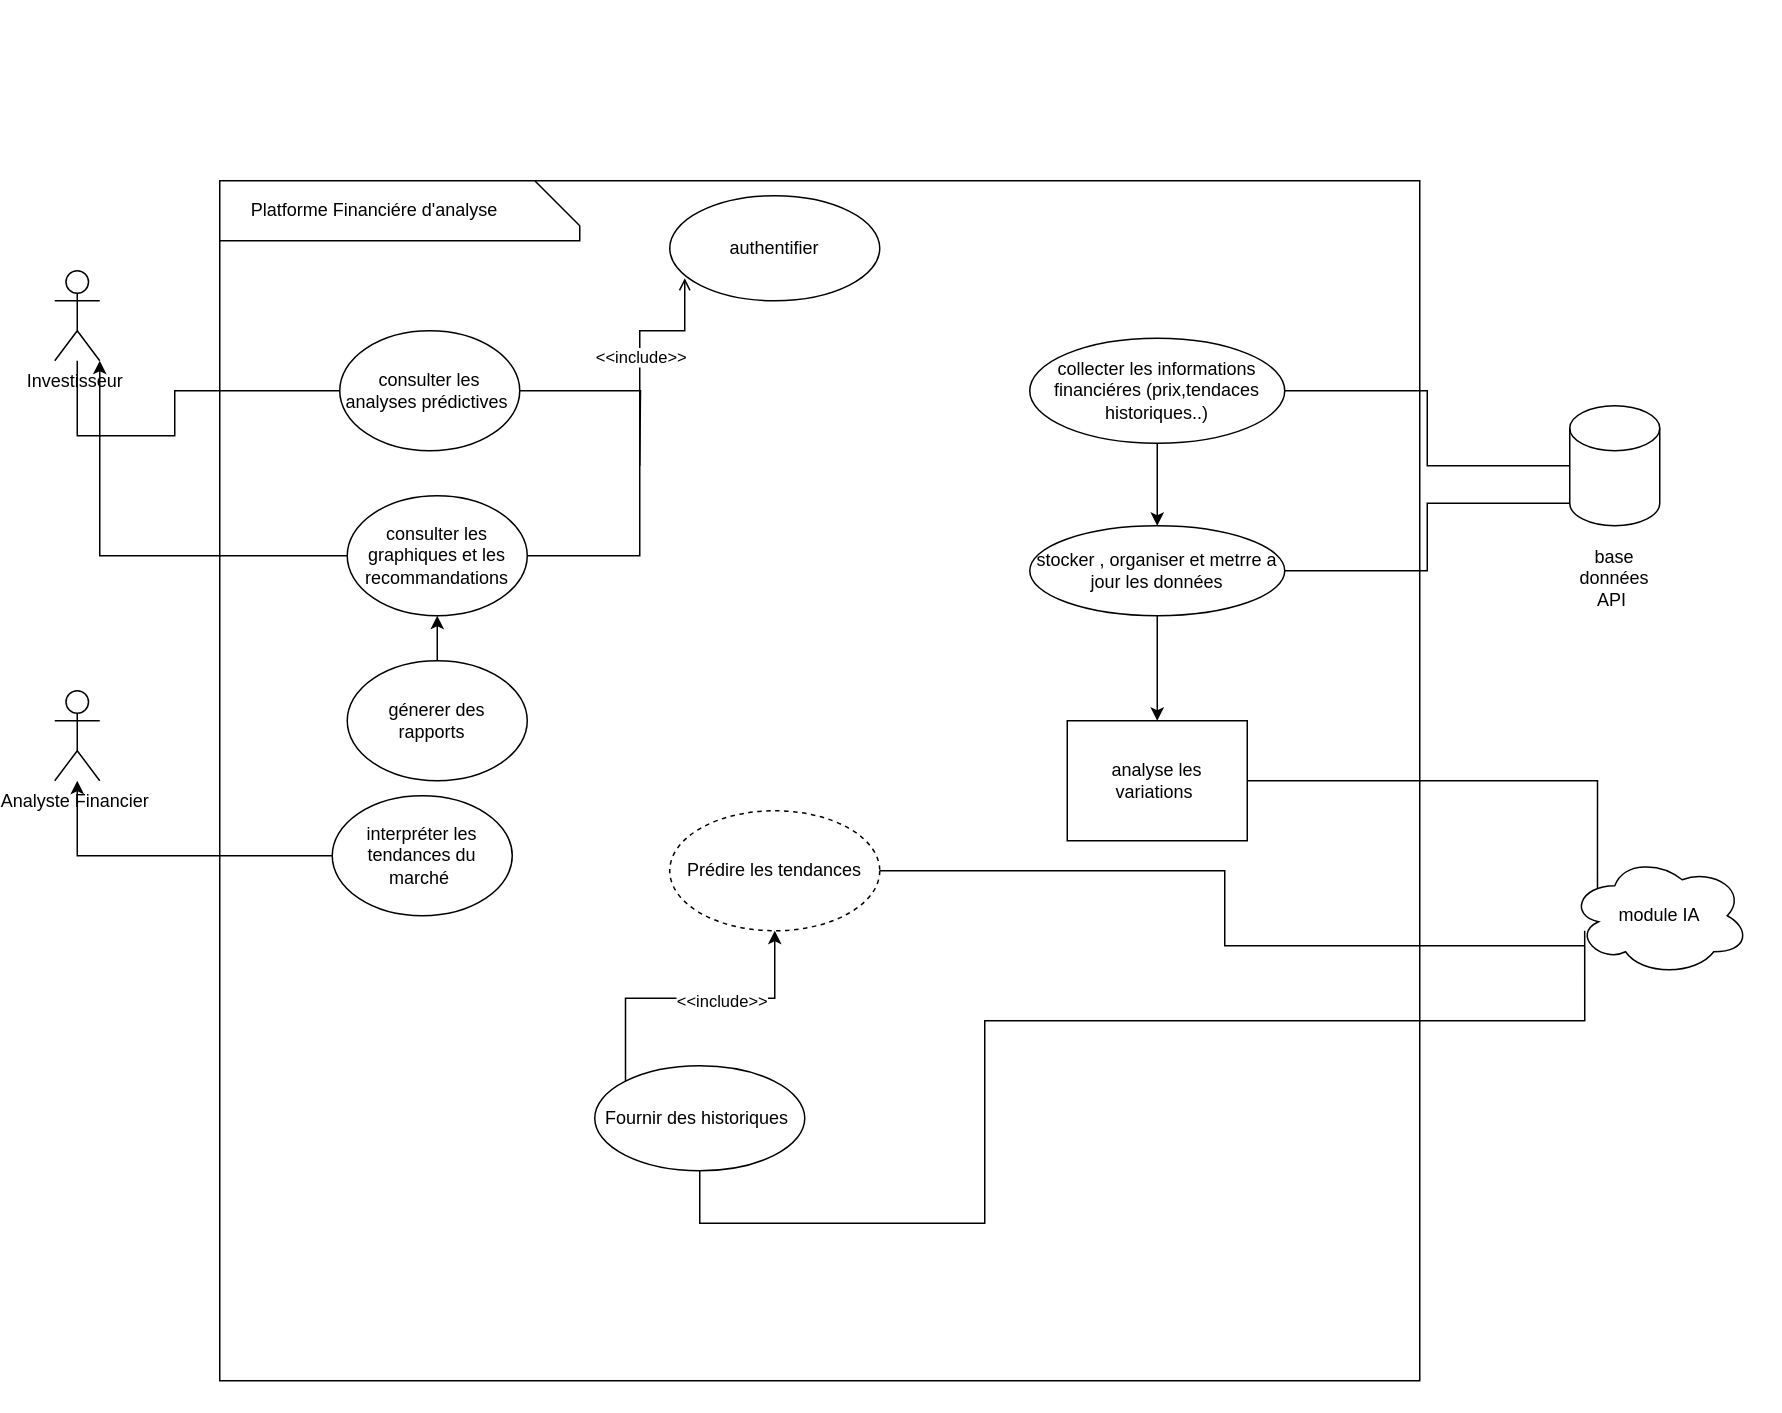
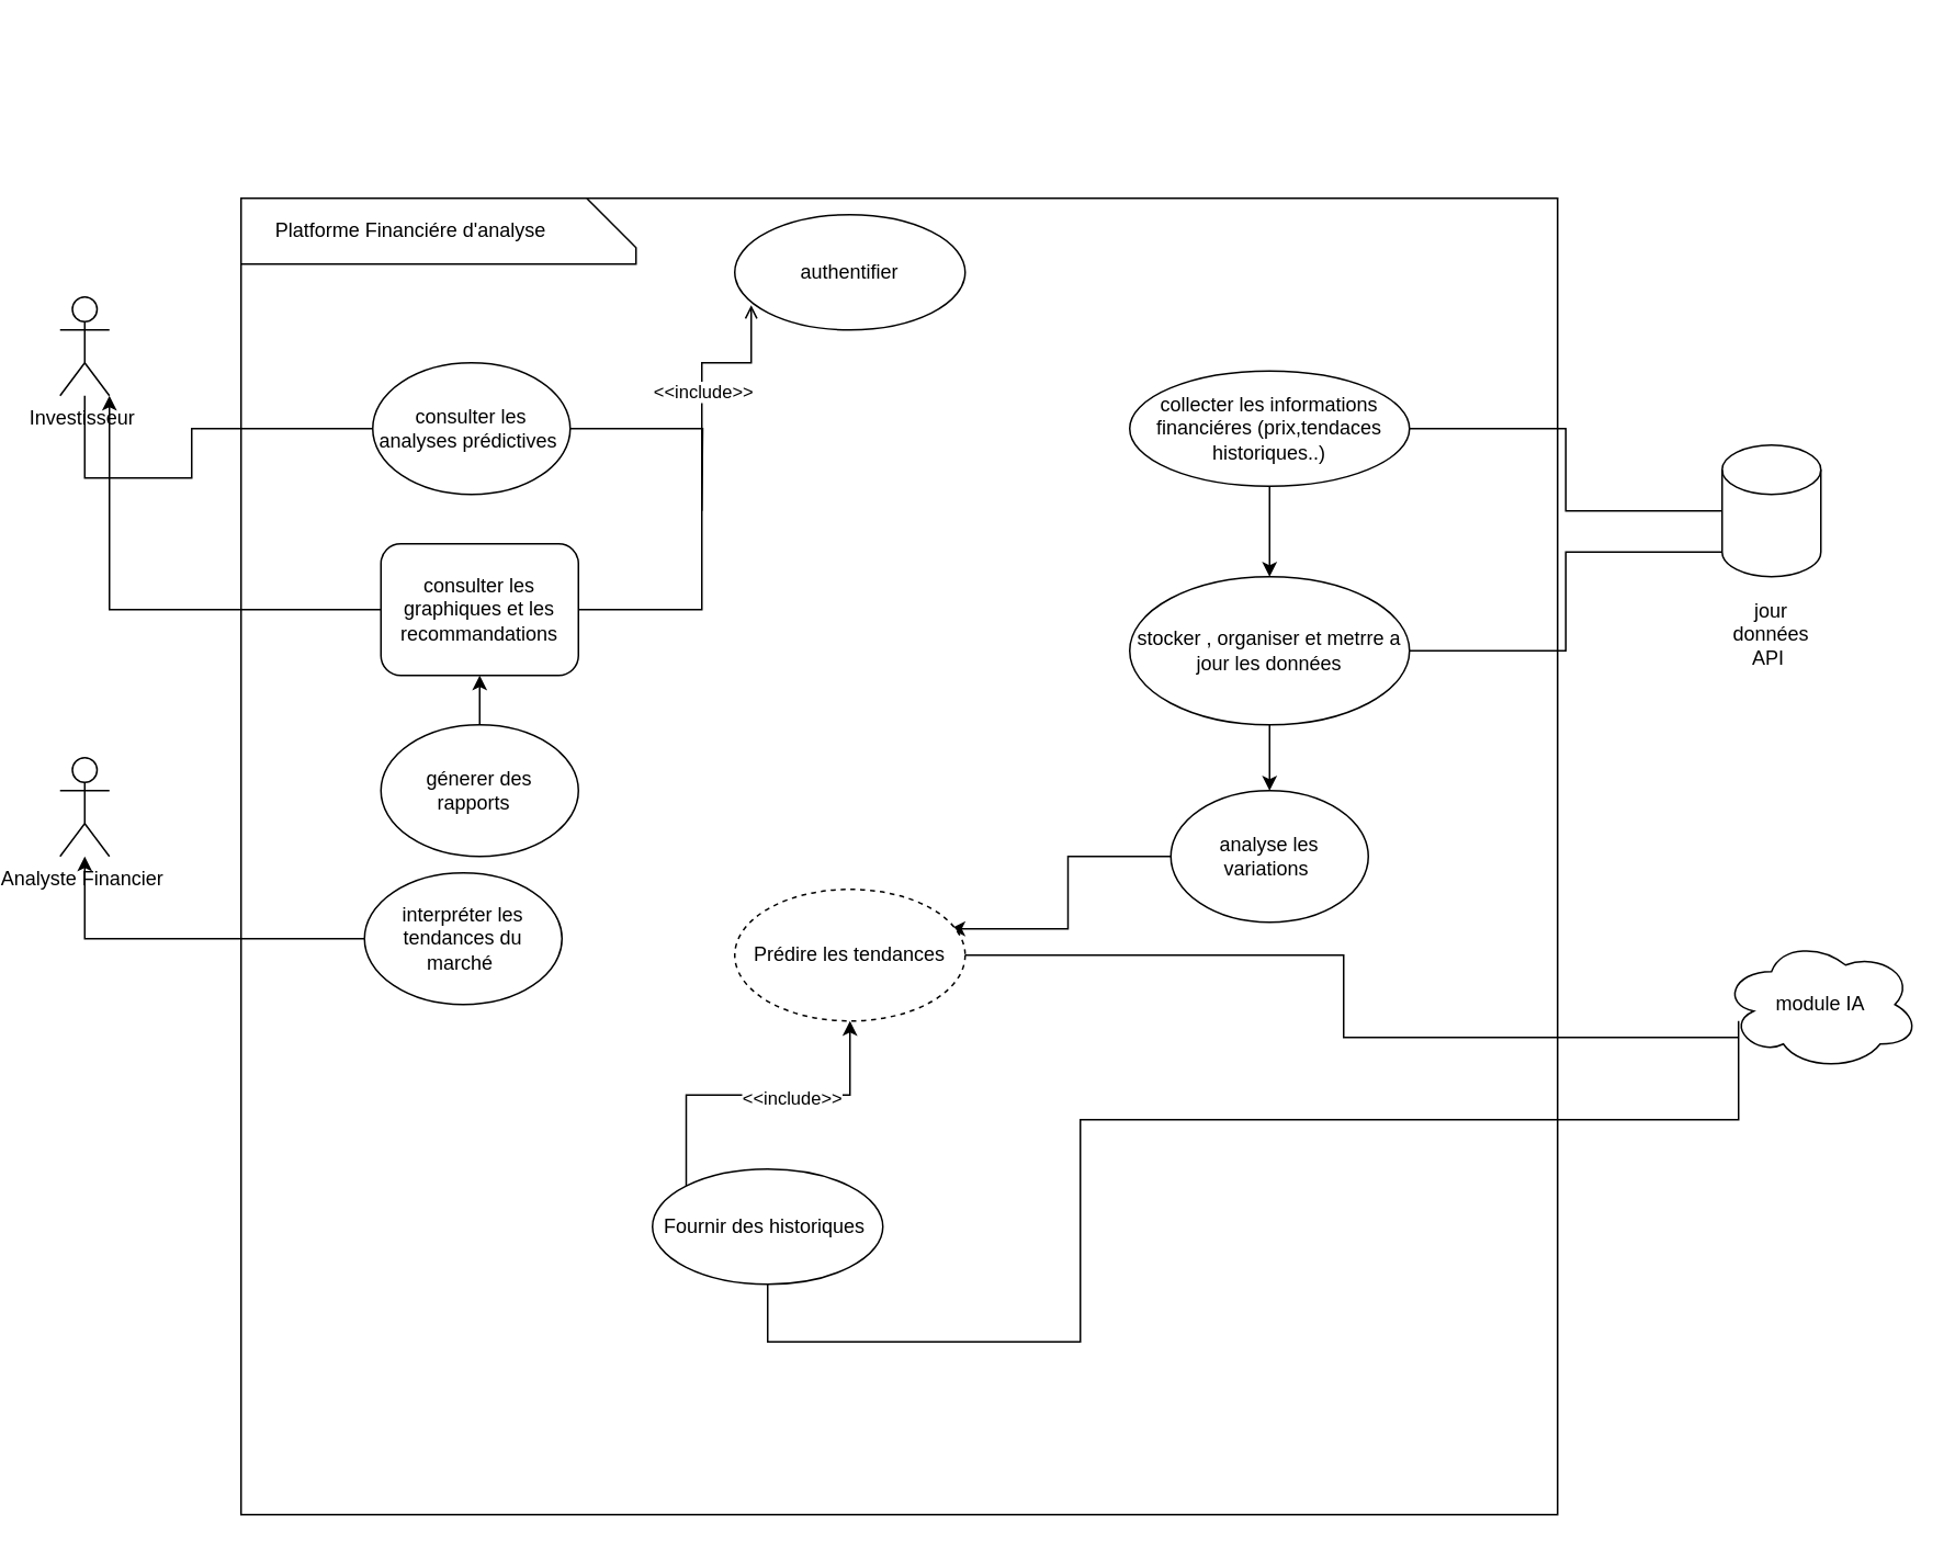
  <mxCell id="0" />
  <mxCell id="1" parent="0" />
  <mxCell id="2" value="" style="whiteSpace=wrap;html=1;aspect=fixed;" vertex="1" parent="1"><mxGeometry x="130" y="120" width="800" height="800" as="geometry" /></mxCell>
  <mxCell id="3" value="" style="shape=card;whiteSpace=wrap;html=1;rotation=90;" vertex="1" parent="1"><mxGeometry x="230" y="20" width="40" height="240" as="geometry" /></mxCell>
  <mxCell id="4" value="Platforme Financiére d'analyse&amp;nbsp;" style="text;html=1;whiteSpace=wrap;strokeColor=none;fillColor=none;align=center;verticalAlign=middle;rounded=0;" vertex="1" parent="1"><mxGeometry x="140" y="125" width="190" height="30" as="geometry" /></mxCell>
  <mxCell id="5" value="Investisseur&amp;nbsp;" style="shape=umlActor;verticalLabelPosition=bottom;verticalAlign=top;html=1;outlineConnect=0;" vertex="1" parent="1"><mxGeometry x="20" y="180" width="30" height="60" as="geometry" /></mxCell>
  <mxCell id="6" style="edgeStyle=orthogonalEdgeStyle;rounded=0;orthogonalLoop=1;jettySize=auto;html=1;endArrow=none;endFill=0;" edge="1" parent="1" source="8" target="5"><mxGeometry relative="1" as="geometry"><mxPoint x="360" y="160" as="targetPoint" /><Array as="points"><mxPoint x="100" y="260" /><mxPoint x="100" y="290" /></Array></mxGeometry></mxCell>
  <mxCell id="7" style="edgeStyle=orthogonalEdgeStyle;rounded=0;orthogonalLoop=1;jettySize=auto;html=1;endArrow=none;endFill=0;" edge="1" parent="1" source="8"><mxGeometry relative="1" as="geometry"><mxPoint x="410" y="310" as="targetPoint" /></mxGeometry></mxCell>
  <mxCell id="8" value="consulter les analyses prédictives&amp;nbsp;" style="ellipse;whiteSpace=wrap;html=1;" vertex="1" parent="1"><mxGeometry x="210" y="220" width="120" height="80" as="geometry" /></mxCell>
  <mxCell id="9" style="edgeStyle=orthogonalEdgeStyle;rounded=0;orthogonalLoop=1;jettySize=auto;html=1;entryX=0;entryY=0.75;entryDx=0;entryDy=0;endArrow=open;endFill=0;" edge="1" parent="1" source="11"><mxGeometry relative="1" as="geometry"><mxPoint x="440" y="185" as="targetPoint" /><Array as="points"><mxPoint x="410" y="370" /><mxPoint x="410" y="220" /></Array></mxGeometry></mxCell>
  <mxCell id="10" value="&amp;lt;&amp;lt;include&amp;gt;&amp;gt;" style="edgeLabel;html=1;align=center;verticalAlign=middle;resizable=0;points=[];" vertex="1" connectable="0" parent="9"><mxGeometry x="0.434" relative="1" as="geometry"><mxPoint as="offset" /></mxGeometry></mxCell>
- <mxCell id="11" value="consulter les graphiques et les recommandations" style="ellipse;whiteSpace=wrap;html=1;" vertex="1" parent="1"><mxGeometry x="215" y="330" width="120" height="80" as="geometry" /></mxCell>
+ <mxCell id="11" value="consulter les graphiques et les recommandations" style="whiteSpace=wrap;html=1;rounded=1;" vertex="1" parent="1"><mxGeometry x="215" y="330" width="120" height="80" as="geometry" /></mxCell>
  <mxCell id="12" style="edgeStyle=orthogonalEdgeStyle;rounded=0;orthogonalLoop=1;jettySize=auto;html=1;entryX=1;entryY=1;entryDx=0;entryDy=0;entryPerimeter=0;startArrow=none;startFill=0;" edge="1" parent="1" source="11" target="5"><mxGeometry relative="1" as="geometry" /></mxCell>
  <mxCell id="13" value="Analyste Financier&amp;nbsp;" style="shape=umlActor;verticalLabelPosition=bottom;verticalAlign=top;html=1;outlineConnect=0;" vertex="1" parent="1"><mxGeometry x="20" y="460" width="30" height="60" as="geometry" /></mxCell>
  <mxCell id="14" style="edgeStyle=orthogonalEdgeStyle;rounded=0;orthogonalLoop=1;jettySize=auto;html=1;" edge="1" parent="1" source="15" target="11"><mxGeometry relative="1" as="geometry" /></mxCell>
  <mxCell id="15" value="génerer des rapports&amp;nbsp;&amp;nbsp;" style="ellipse;whiteSpace=wrap;html=1;" vertex="1" parent="1"><mxGeometry x="215" y="440" width="120" height="80" as="geometry" /></mxCell>
  <mxCell id="16" style="edgeStyle=orthogonalEdgeStyle;rounded=0;orthogonalLoop=1;jettySize=auto;html=1;" edge="1" parent="1" source="17" target="13"><mxGeometry relative="1" as="geometry" /></mxCell>
  <mxCell id="17" value="interpréter les tendances du marché&amp;nbsp;" style="ellipse;whiteSpace=wrap;html=1;" vertex="1" parent="1"><mxGeometry x="205" y="530" width="120" height="80" as="geometry" /></mxCell>
  <mxCell id="18" value="" style="shape=cylinder3;whiteSpace=wrap;html=1;boundedLbl=1;backgroundOutline=1;size=15;" vertex="1" parent="1"><mxGeometry x="1030" y="270" width="60" height="80" as="geometry" /></mxCell>
  <mxCell id="19" style="edgeStyle=orthogonalEdgeStyle;rounded=0;orthogonalLoop=1;jettySize=auto;html=1;endArrow=none;endFill=0;" edge="1" parent="1" source="21" target="18"><mxGeometry relative="1" as="geometry" /></mxCell>
  <mxCell id="20" style="edgeStyle=orthogonalEdgeStyle;rounded=0;orthogonalLoop=1;jettySize=auto;html=1;entryX=0.5;entryY=0;entryDx=0;entryDy=0;" edge="1" parent="1" source="21" target="24"><mxGeometry relative="1" as="geometry" /></mxCell>
  <mxCell id="21" value="collecter les informations&lt;div&gt;financiéres (prix,tendaces historiques..)&lt;/div&gt;" style="ellipse;whiteSpace=wrap;html=1;" vertex="1" parent="1"><mxGeometry x="670" y="225" width="170" height="70" as="geometry" /></mxCell>
- <mxCell id="22" value="base données API&amp;nbsp;" style="text;html=1;whiteSpace=wrap;strokeColor=none;fillColor=none;align=center;verticalAlign=middle;rounded=0;" vertex="1" parent="1"><mxGeometry x="1030" y="370" width="60" height="30" as="geometry" /></mxCell>
+ <mxCell id="22" value="jour données API&amp;nbsp;" style="text;html=1;whiteSpace=wrap;strokeColor=none;fillColor=none;align=center;verticalAlign=middle;rounded=0;" vertex="1" parent="1"><mxGeometry x="1030" y="370" width="60" height="30" as="geometry" /></mxCell>
  <mxCell id="23" style="edgeStyle=orthogonalEdgeStyle;rounded=0;orthogonalLoop=1;jettySize=auto;html=1;entryX=0.5;entryY=0;entryDx=0;entryDy=0;" edge="1" parent="1" source="24" target="28"><mxGeometry relative="1" as="geometry" /></mxCell>
- <mxCell id="24" value="stocker , organiser et metrre a jour les données" style="ellipse;whiteSpace=wrap;html=1;" vertex="1" parent="1"><mxGeometry x="670" y="350" width="170" height="60" as="geometry" /></mxCell>
+ <mxCell id="24" value="stocker , organiser et metrre a jour les données" style="ellipse;whiteSpace=wrap;html=1;" vertex="1" parent="1"><mxGeometry x="670" y="350" width="170" height="90" as="geometry" /></mxCell>
  <mxCell id="25" style="edgeStyle=orthogonalEdgeStyle;rounded=0;orthogonalLoop=1;jettySize=auto;html=1;entryX=0;entryY=1;entryDx=0;entryDy=-15;entryPerimeter=0;endArrow=none;endFill=0;" edge="1" parent="1" source="24" target="18"><mxGeometry relative="1" as="geometry" /></mxCell>
  <mxCell id="26" value="module IA" style="ellipse;shape=cloud;whiteSpace=wrap;html=1;" vertex="1" parent="1"><mxGeometry x="1030" y="570" width="120" height="80" as="geometry" /></mxCell>
- <mxCell id="28" value="analyse les variations&amp;nbsp;" style="whiteSpace=wrap;html=1;rounded=0;" vertex="1" parent="1"><mxGeometry x="695" y="480" width="120" height="80" as="geometry" /></mxCell>
+ <mxCell id="27" style="edgeStyle=orthogonalEdgeStyle;rounded=0;orthogonalLoop=1;jettySize=auto;html=1;entryX=0.936;entryY=0.3;entryDx=0;entryDy=0;entryPerimeter=0;" edge="1" parent="1" source="28" target="32"><mxGeometry relative="1" as="geometry" /></mxCell>
+ <mxCell id="28" value="analyse les variations&amp;nbsp;" style="ellipse;whiteSpace=wrap;html=1;" vertex="1" parent="1"><mxGeometry x="695" y="480" width="120" height="80" as="geometry" /></mxCell>
  <mxCell id="29" value="Fournir des historiques&amp;nbsp;" style="ellipse;whiteSpace=wrap;html=1;" vertex="1" parent="1"><mxGeometry x="380" y="710" width="140" height="70" as="geometry" /></mxCell>
  <mxCell id="30" style="edgeStyle=orthogonalEdgeStyle;rounded=0;orthogonalLoop=1;jettySize=auto;html=1;entryX=0;entryY=0;entryDx=0;entryDy=0;endArrow=none;endFill=0;startArrow=classic;startFill=1;" edge="1" parent="1" source="32" target="29"><mxGeometry relative="1" as="geometry" /></mxCell>
  <mxCell id="31" value="&amp;lt;&amp;lt;include&amp;gt;&amp;gt;" style="edgeLabel;html=1;align=center;verticalAlign=middle;resizable=0;points=[];" vertex="1" connectable="0" parent="30"><mxGeometry x="-0.192" y="1" relative="1" as="geometry"><mxPoint as="offset" /></mxGeometry></mxCell>
  <mxCell id="32" value="Prédire les tendances" style="ellipse;whiteSpace=wrap;html=1;dashed=1;" vertex="1" parent="1"><mxGeometry x="430" y="540" width="140" height="80" as="geometry" /></mxCell>
  <mxCell id="33" style="edgeStyle=orthogonalEdgeStyle;rounded=0;orthogonalLoop=1;jettySize=auto;html=1;entryX=0.083;entryY=0.75;entryDx=0;entryDy=0;entryPerimeter=0;endArrow=none;endFill=0;" edge="1" parent="1" source="32" target="26"><mxGeometry relative="1" as="geometry" /></mxCell>
  <mxCell id="34" style="edgeStyle=orthogonalEdgeStyle;rounded=0;orthogonalLoop=1;jettySize=auto;html=1;entryX=0.083;entryY=0.625;entryDx=0;entryDy=0;entryPerimeter=0;endArrow=none;endFill=0;" edge="1" parent="1" source="29" target="26"><mxGeometry relative="1" as="geometry"><Array as="points"><mxPoint x="640" y="815" /><mxPoint x="640" y="680" /><mxPoint x="1040" y="680" /></Array></mxGeometry></mxCell>
- <mxCell id="35" style="edgeStyle=orthogonalEdgeStyle;rounded=0;orthogonalLoop=1;jettySize=auto;html=1;entryX=0.154;entryY=0.268;entryDx=0;entryDy=0;entryPerimeter=0;endArrow=none;endFill=0;" edge="1" parent="1" source="28" target="26"><mxGeometry relative="1" as="geometry" /></mxCell>
  <mxCell id="36" value="authentifier" style="ellipse;whiteSpace=wrap;html=1;" vertex="1" parent="1"><mxGeometry x="430" y="130" width="140" height="70" as="geometry" /></mxCell>
